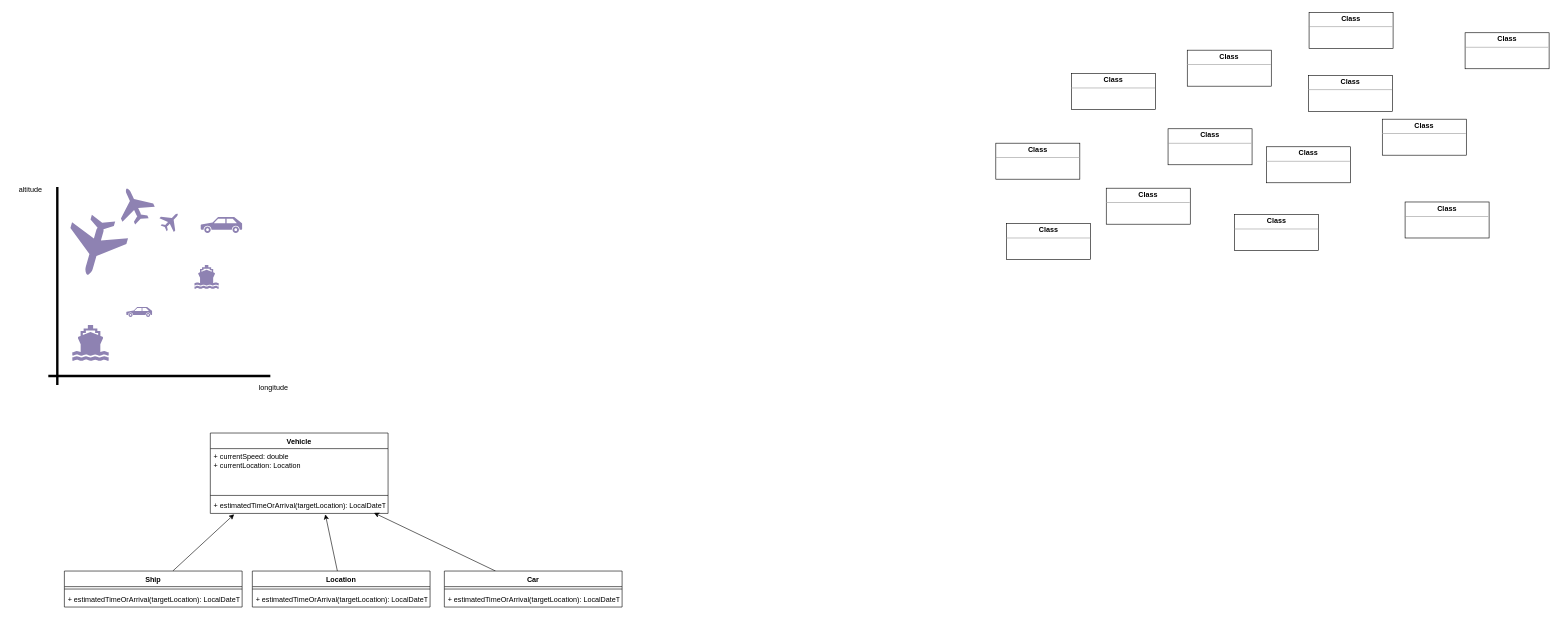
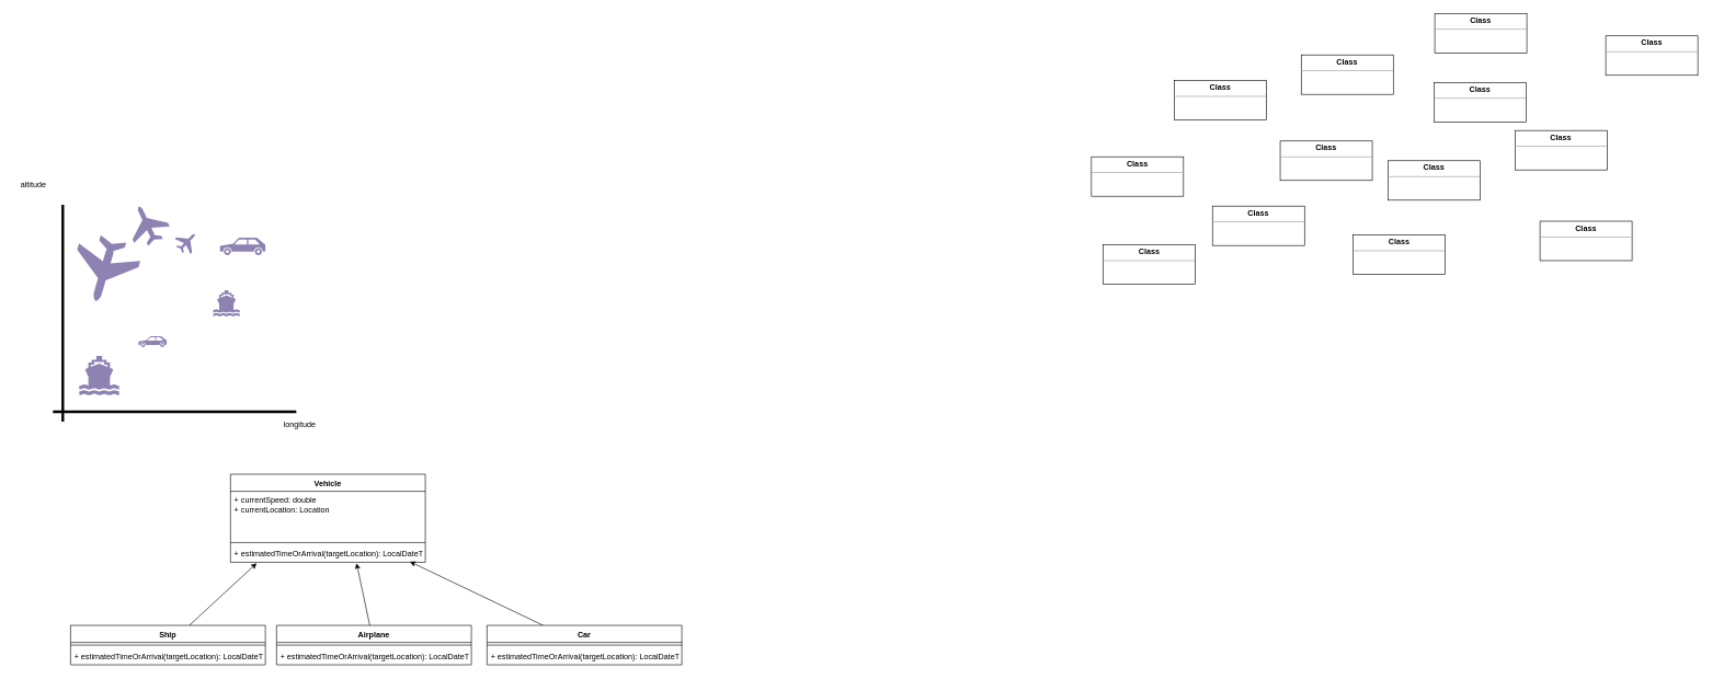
  <mxCell id="0" />
  <mxCell id="1" parent="0" />
  <mxCell id="2" value="" style="line;strokeWidth=4;direction=south;html=1;perimeter=backbonePerimeter;points=[];outlineConnect=0;fillColor=#000000;strokeColor=#000000;" parent="1" vertex="1"><mxGeometry x="90" y="311" width="10" height="330" as="geometry" /></mxCell>
  <mxCell id="3" value="" style="line;strokeWidth=4;html=1;perimeter=backbonePerimeter;points=[];outlineConnect=0;strokeColor=#000000;" parent="1" vertex="1"><mxGeometry x="80" y="621" width="370" height="10" as="geometry" /></mxCell>
  <mxCell id="4" value="" style="shape=mxgraph.signs.transportation.car_3;html=1;pointerEvents=1;fillColor=#8e82b2;strokeColor=none;verticalLabelPosition=bottom;verticalAlign=top;align=center;" parent="1" vertex="1"><mxGeometry x="334" y="361" width="69" height="26.48" as="geometry" /></mxCell>
  <mxCell id="5" value="" style="shape=mxgraph.signs.transportation.ship_2;html=1;pointerEvents=1;fillColor=#8e82b2;strokeColor=none;verticalLabelPosition=bottom;verticalAlign=top;align=center;" parent="1" vertex="1"><mxGeometry x="120" y="541" width="60.61" height="60" as="geometry" /></mxCell>
- <mxCell id="6" value="altitude" style="text;html=1;align=center;verticalAlign=middle;resizable=0;points=[];autosize=1;strokeColor=none;fillColor=none;" parent="1" vertex="1"><mxGeometry x="20" y="301" width="60" height="30" as="geometry" /></mxCell>
+ <mxCell id="6" value="altitude" style="text;html=1;align=center;verticalAlign=middle;resizable=0;points=[];autosize=1;strokeColor=none;fillColor=none;" parent="1" vertex="1"><mxGeometry x="20" y="266" width="60" height="30" as="geometry" /></mxCell>
  <mxCell id="7" value="longitude" style="text;html=1;align=center;verticalAlign=middle;resizable=0;points=[];autosize=1;strokeColor=none;fillColor=none;" parent="1" vertex="1"><mxGeometry x="420" y="631" width="70" height="30" as="geometry" /></mxCell>
  <mxCell id="8" value="" style="shape=mxgraph.signs.transportation.airplane_3;html=1;pointerEvents=1;fillColor=#8e82b2;strokeColor=none;verticalLabelPosition=bottom;verticalAlign=top;align=center;rotation=-164;" parent="1" vertex="1"><mxGeometry x="110" y="361" width="97" height="98" as="geometry" /></mxCell>
  <mxCell id="9" value="" style="shape=mxgraph.signs.transportation.ship_2;html=1;pointerEvents=1;fillColor=#8e82b2;strokeColor=none;verticalLabelPosition=bottom;verticalAlign=top;align=center;" parent="1" vertex="1"><mxGeometry x="323.59" y="441" width="40.41" height="40" as="geometry" /></mxCell>
  <mxCell id="10" value="" style="shape=mxgraph.signs.transportation.airplane_3;html=1;pointerEvents=1;fillColor=#8e82b2;strokeColor=none;verticalLabelPosition=bottom;verticalAlign=top;align=center;rotation=-25;" parent="1" vertex="1"><mxGeometry x="193.55" y="311" width="59.39" height="60" as="geometry" /></mxCell>
  <mxCell id="11" value="" style="shape=mxgraph.signs.transportation.car_3;html=1;pointerEvents=1;fillColor=#8e82b2;strokeColor=none;verticalLabelPosition=bottom;verticalAlign=top;align=center;" parent="1" vertex="1"><mxGeometry x="210" y="511" width="42.94" height="16.48" as="geometry" /></mxCell>
  <mxCell id="12" value="" style="shape=mxgraph.signs.transportation.airplane_3;html=1;pointerEvents=1;fillColor=#8e82b2;strokeColor=none;verticalLabelPosition=bottom;verticalAlign=top;align=center;rotation=44;" parent="1" vertex="1"><mxGeometry x="267.23" y="351" width="33.18" height="33.52" as="geometry" /></mxCell>
  <mxCell id="13" value="Vehicle" style="swimlane;fontStyle=1;align=center;verticalAlign=top;childLayout=stackLayout;horizontal=1;startSize=26;horizontalStack=0;resizeParent=1;resizeParentMax=0;resizeLast=0;collapsible=1;marginBottom=0;" parent="1" vertex="1"><mxGeometry x="350" y="721" width="296.2" height="134" as="geometry" /></mxCell>
  <mxCell id="14" value="+ currentSpeed: double&#10;+ currentLocation: Location" style="text;strokeColor=none;fillColor=none;align=left;verticalAlign=top;spacingLeft=4;spacingRight=4;overflow=hidden;rotatable=0;points=[[0,0.5],[1,0.5]];portConstraint=eastwest;" parent="13" vertex="1"><mxGeometry y="26" width="296.2" height="74" as="geometry" /></mxCell>
  <mxCell id="15" value="" style="line;strokeWidth=1;fillColor=none;align=left;verticalAlign=middle;spacingTop=-1;spacingLeft=3;spacingRight=3;rotatable=0;labelPosition=right;points=[];portConstraint=eastwest;strokeColor=inherit;" parent="13" vertex="1"><mxGeometry y="100" width="296.2" height="8" as="geometry" /></mxCell>
  <mxCell id="16" value="+ estimatedTimeOrArrival(targetLocation): LocalDateTime" style="text;strokeColor=none;fillColor=none;align=left;verticalAlign=top;spacingLeft=4;spacingRight=4;overflow=hidden;rotatable=0;points=[[0,0.5],[1,0.5]];portConstraint=eastwest;" parent="13" vertex="1"><mxGeometry y="108" width="296.2" height="26" as="geometry" /></mxCell>
  <mxCell id="17" style="edgeStyle=none;html=1;entryX=0.134;entryY=1.058;entryDx=0;entryDy=0;entryPerimeter=0;" parent="1" source="18" target="16" edge="1"><mxGeometry relative="1" as="geometry" /></mxCell>
  <mxCell id="18" value="Ship" style="swimlane;fontStyle=1;align=center;verticalAlign=top;childLayout=stackLayout;horizontal=1;startSize=26;horizontalStack=0;resizeParent=1;resizeParentMax=0;resizeLast=0;collapsible=1;marginBottom=0;" parent="1" vertex="1"><mxGeometry x="106.8" y="951" width="296.2" height="60" as="geometry" /></mxCell>
  <mxCell id="19" value="" style="line;strokeWidth=1;fillColor=none;align=left;verticalAlign=middle;spacingTop=-1;spacingLeft=3;spacingRight=3;rotatable=0;labelPosition=right;points=[];portConstraint=eastwest;strokeColor=inherit;" parent="18" vertex="1"><mxGeometry y="26" width="296.2" height="8" as="geometry" /></mxCell>
  <mxCell id="20" value="+ estimatedTimeOrArrival(targetLocation): LocalDateTime" style="text;strokeColor=none;fillColor=none;align=left;verticalAlign=top;spacingLeft=4;spacingRight=4;overflow=hidden;rotatable=0;points=[[0,0.5],[1,0.5]];portConstraint=eastwest;" parent="18" vertex="1"><mxGeometry y="34" width="296.2" height="26" as="geometry" /></mxCell>
  <mxCell id="21" style="edgeStyle=none;html=1;entryX=0.647;entryY=1.058;entryDx=0;entryDy=0;entryPerimeter=0;" parent="1" source="22" target="16" edge="1"><mxGeometry relative="1" as="geometry" /></mxCell>
- <mxCell id="22" value="Location" style="swimlane;fontStyle=1;align=center;verticalAlign=top;childLayout=stackLayout;horizontal=1;startSize=26;horizontalStack=0;resizeParent=1;resizeParentMax=0;resizeLast=0;collapsible=1;marginBottom=0;" parent="1" vertex="1"><mxGeometry x="420" y="951" width="296.2" height="60" as="geometry" /></mxCell>
+ <mxCell id="22" value="Airplane" style="swimlane;fontStyle=1;align=center;verticalAlign=top;childLayout=stackLayout;horizontal=1;startSize=26;horizontalStack=0;resizeParent=1;resizeParentMax=0;resizeLast=0;collapsible=1;marginBottom=0;" parent="1" vertex="1"><mxGeometry x="420" y="951" width="296.2" height="60" as="geometry" /></mxCell>
  <mxCell id="23" value="" style="line;strokeWidth=1;fillColor=none;align=left;verticalAlign=middle;spacingTop=-1;spacingLeft=3;spacingRight=3;rotatable=0;labelPosition=right;points=[];portConstraint=eastwest;strokeColor=inherit;" parent="22" vertex="1"><mxGeometry y="26" width="296.2" height="8" as="geometry" /></mxCell>
  <mxCell id="24" value="+ estimatedTimeOrArrival(targetLocation): LocalDateTime" style="text;strokeColor=none;fillColor=none;align=left;verticalAlign=top;spacingLeft=4;spacingRight=4;overflow=hidden;rotatable=0;points=[[0,0.5],[1,0.5]];portConstraint=eastwest;" parent="22" vertex="1"><mxGeometry y="34" width="296.2" height="26" as="geometry" /></mxCell>
  <mxCell id="25" style="edgeStyle=none;html=1;entryX=0.921;entryY=0.967;entryDx=0;entryDy=0;entryPerimeter=0;" parent="1" source="26" target="16" edge="1"><mxGeometry relative="1" as="geometry" /></mxCell>
  <mxCell id="26" value="Car" style="swimlane;fontStyle=1;align=center;verticalAlign=top;childLayout=stackLayout;horizontal=1;startSize=26;horizontalStack=0;resizeParent=1;resizeParentMax=0;resizeLast=0;collapsible=1;marginBottom=0;" parent="1" vertex="1"><mxGeometry x="740" y="951" width="296.2" height="60" as="geometry" /></mxCell>
  <mxCell id="27" value="" style="line;strokeWidth=1;fillColor=none;align=left;verticalAlign=middle;spacingTop=-1;spacingLeft=3;spacingRight=3;rotatable=0;labelPosition=right;points=[];portConstraint=eastwest;strokeColor=inherit;" parent="26" vertex="1"><mxGeometry y="26" width="296.2" height="8" as="geometry" /></mxCell>
  <mxCell id="28" value="+ estimatedTimeOrArrival(targetLocation): LocalDateTime" style="text;strokeColor=none;fillColor=none;align=left;verticalAlign=top;spacingLeft=4;spacingRight=4;overflow=hidden;rotatable=0;points=[[0,0.5],[1,0.5]];portConstraint=eastwest;" parent="26" vertex="1"><mxGeometry y="34" width="296.2" height="26" as="geometry" /></mxCell>
  <mxCell id="29" value="&lt;p style=&quot;margin:0px;margin-top:4px;text-align:center;&quot;&gt;&lt;b&gt;Class&lt;/b&gt;&lt;/p&gt;&lt;hr size=&quot;1&quot;/&gt;&lt;div style=&quot;height:2px;&quot;&gt;&lt;/div&gt;" style="verticalAlign=top;align=left;overflow=fill;fontSize=12;fontFamily=Helvetica;html=1;" vertex="1" parent="1"><mxGeometry x="1785" y="122" width="140" height="60" as="geometry" /></mxCell>
  <mxCell id="30" value="&lt;p style=&quot;margin:0px;margin-top:4px;text-align:center;&quot;&gt;&lt;b&gt;Class&lt;/b&gt;&lt;/p&gt;&lt;hr size=&quot;1&quot;/&gt;&lt;div style=&quot;height:2px;&quot;&gt;&lt;/div&gt;" style="verticalAlign=top;align=left;overflow=fill;fontSize=12;fontFamily=Helvetica;html=1;" vertex="1" parent="1"><mxGeometry x="1978" y="83" width="140" height="60" as="geometry" /></mxCell>
  <mxCell id="31" value="&lt;p style=&quot;margin:0px;margin-top:4px;text-align:center;&quot;&gt;&lt;b&gt;Class&lt;/b&gt;&lt;/p&gt;&lt;hr size=&quot;1&quot;/&gt;&lt;div style=&quot;height:2px;&quot;&gt;&lt;/div&gt;" style="verticalAlign=top;align=left;overflow=fill;fontSize=12;fontFamily=Helvetica;html=1;" vertex="1" parent="1"><mxGeometry x="1946" y="214" width="140" height="60" as="geometry" /></mxCell>
  <mxCell id="32" value="&lt;p style=&quot;margin:0px;margin-top:4px;text-align:center;&quot;&gt;&lt;b&gt;Class&lt;/b&gt;&lt;/p&gt;&lt;hr size=&quot;1&quot;/&gt;&lt;div style=&quot;height:2px;&quot;&gt;&lt;/div&gt;" style="verticalAlign=top;align=left;overflow=fill;fontSize=12;fontFamily=Helvetica;html=1;" vertex="1" parent="1"><mxGeometry x="2180" y="125" width="140" height="60" as="geometry" /></mxCell>
  <mxCell id="33" value="&lt;p style=&quot;margin:0px;margin-top:4px;text-align:center;&quot;&gt;&lt;b&gt;Class&lt;/b&gt;&lt;/p&gt;&lt;hr size=&quot;1&quot;/&gt;&lt;div style=&quot;height:2px;&quot;&gt;&lt;/div&gt;" style="verticalAlign=top;align=left;overflow=fill;fontSize=12;fontFamily=Helvetica;html=1;" vertex="1" parent="1"><mxGeometry x="2110" y="244" width="140" height="60" as="geometry" /></mxCell>
  <mxCell id="34" value="&lt;p style=&quot;margin:0px;margin-top:4px;text-align:center;&quot;&gt;&lt;b&gt;Class&lt;/b&gt;&lt;/p&gt;&lt;hr size=&quot;1&quot;/&gt;&lt;div style=&quot;height:2px;&quot;&gt;&lt;/div&gt;" style="verticalAlign=top;align=left;overflow=fill;fontSize=12;fontFamily=Helvetica;html=1;" vertex="1" parent="1"><mxGeometry x="1843" y="313" width="140" height="60" as="geometry" /></mxCell>
  <mxCell id="35" value="&lt;p style=&quot;margin:0px;margin-top:4px;text-align:center;&quot;&gt;&lt;b&gt;Class&lt;/b&gt;&lt;/p&gt;&lt;hr size=&quot;1&quot;/&gt;&lt;div style=&quot;height:2px;&quot;&gt;&lt;/div&gt;" style="verticalAlign=top;align=left;overflow=fill;fontSize=12;fontFamily=Helvetica;html=1;" vertex="1" parent="1"><mxGeometry x="2303" y="198" width="140" height="60" as="geometry" /></mxCell>
  <mxCell id="36" value="&lt;p style=&quot;margin:0px;margin-top:4px;text-align:center;&quot;&gt;&lt;b&gt;Class&lt;/b&gt;&lt;/p&gt;&lt;hr size=&quot;1&quot;/&gt;&lt;div style=&quot;height:2px;&quot;&gt;&lt;/div&gt;" style="verticalAlign=top;align=left;overflow=fill;fontSize=12;fontFamily=Helvetica;html=1;" vertex="1" parent="1"><mxGeometry x="2057" y="357" width="140" height="60" as="geometry" /></mxCell>
  <mxCell id="37" value="&lt;p style=&quot;margin:0px;margin-top:4px;text-align:center;&quot;&gt;&lt;b&gt;Class&lt;/b&gt;&lt;/p&gt;&lt;hr size=&quot;1&quot;/&gt;&lt;div style=&quot;height:2px;&quot;&gt;&lt;/div&gt;" style="verticalAlign=top;align=left;overflow=fill;fontSize=12;fontFamily=Helvetica;html=1;" vertex="1" parent="1"><mxGeometry x="2341" y="336" width="140" height="60" as="geometry" /></mxCell>
  <mxCell id="38" value="&lt;p style=&quot;margin:0px;margin-top:4px;text-align:center;&quot;&gt;&lt;b&gt;Class&lt;/b&gt;&lt;/p&gt;&lt;hr size=&quot;1&quot;/&gt;&lt;div style=&quot;height:2px;&quot;&gt;&lt;/div&gt;" style="verticalAlign=top;align=left;overflow=fill;fontSize=12;fontFamily=Helvetica;html=1;" vertex="1" parent="1"><mxGeometry x="2441" y="54" width="140" height="60" as="geometry" /></mxCell>
  <mxCell id="39" value="&lt;p style=&quot;margin:0px;margin-top:4px;text-align:center;&quot;&gt;&lt;b&gt;Class&lt;/b&gt;&lt;/p&gt;&lt;hr size=&quot;1&quot;/&gt;&lt;div style=&quot;height:2px;&quot;&gt;&lt;/div&gt;" style="verticalAlign=top;align=left;overflow=fill;fontSize=12;fontFamily=Helvetica;html=1;" vertex="1" parent="1"><mxGeometry x="2181" y="20" width="140" height="60" as="geometry" /></mxCell>
  <mxCell id="40" value="&lt;p style=&quot;margin:0px;margin-top:4px;text-align:center;&quot;&gt;&lt;b&gt;Class&lt;/b&gt;&lt;/p&gt;&lt;hr size=&quot;1&quot;/&gt;&lt;div style=&quot;height:2px;&quot;&gt;&lt;/div&gt;" style="verticalAlign=top;align=left;overflow=fill;fontSize=12;fontFamily=Helvetica;html=1;" vertex="1" parent="1"><mxGeometry x="1659" y="238" width="140" height="60" as="geometry" /></mxCell>
  <mxCell id="41" value="&lt;p style=&quot;margin:0px;margin-top:4px;text-align:center;&quot;&gt;&lt;b&gt;Class&lt;/b&gt;&lt;/p&gt;&lt;hr size=&quot;1&quot;/&gt;&lt;div style=&quot;height:2px;&quot;&gt;&lt;/div&gt;" style="verticalAlign=top;align=left;overflow=fill;fontSize=12;fontFamily=Helvetica;html=1;" vertex="1" parent="1"><mxGeometry x="1677" y="372" width="140" height="60" as="geometry" /></mxCell>
